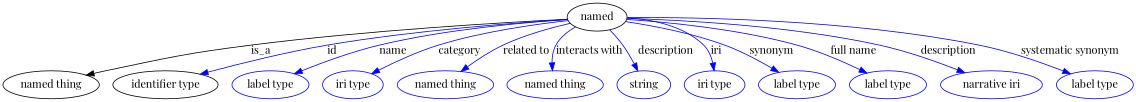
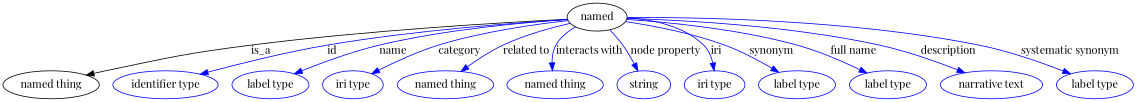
  digraph {
    fontname="Playfair Display"
    node [fontname="Playfair Display" color=blue]
    edge [fontname="Playfair Display" color=blue style=solid]
    n1 [height=0.5 label=named width=0.92174 color=""]
    "named thing" [height=0.5 width=1.5019 color=""]
-   n3 [color=black height=0.5 label="identifier type" width=1.652]
+   n3 [height=0.5 label="identifier type" width=1.652]
    n4 [height=0.5 label="label type" width=1.2425]
    n5 [height=0.5 label="iri type" width=0.9834]
    n6 [height=0.5 label="named thing" width=1.5019]
    n7 [height=0.5 label="named thing" width=1.5019]
    n8 [height=0.5 label=string width=0.8403]
    n9 [height=0.5 label="iri type" width=0.9834]
    n10 [height=0.5 label="label type" width=1.2425]
    n11 [height=0.5 label="label type" width=1.2425]
-   n12 [height=0.5 label="narrative iri" width=1.5834]
+   n12 [height=0.5 label="narrative text" width=1.5834]
    n13 [height=0.5 label="label type" width=1.2425]
    n1 -> "named thing" [label=is_a color="" style=""]
    n1 -> n3 [label=id]
    n1 -> n4 [label=name]
    n1 -> n5 [label=category]
    n1 -> n6 [label="related to"]
    n1 -> n7 [label="interacts with"]
-   n1 -> n8 [label=description]
+   n1 -> n8 [label="node property"]
    n1 -> n9 [label=iri]
    n1 -> n10 [label=synonym]
    n1 -> n11 [label="full name"]
    n1 -> n12 [label=description]
    n1 -> n13 [label="systematic synonym"]
  }
